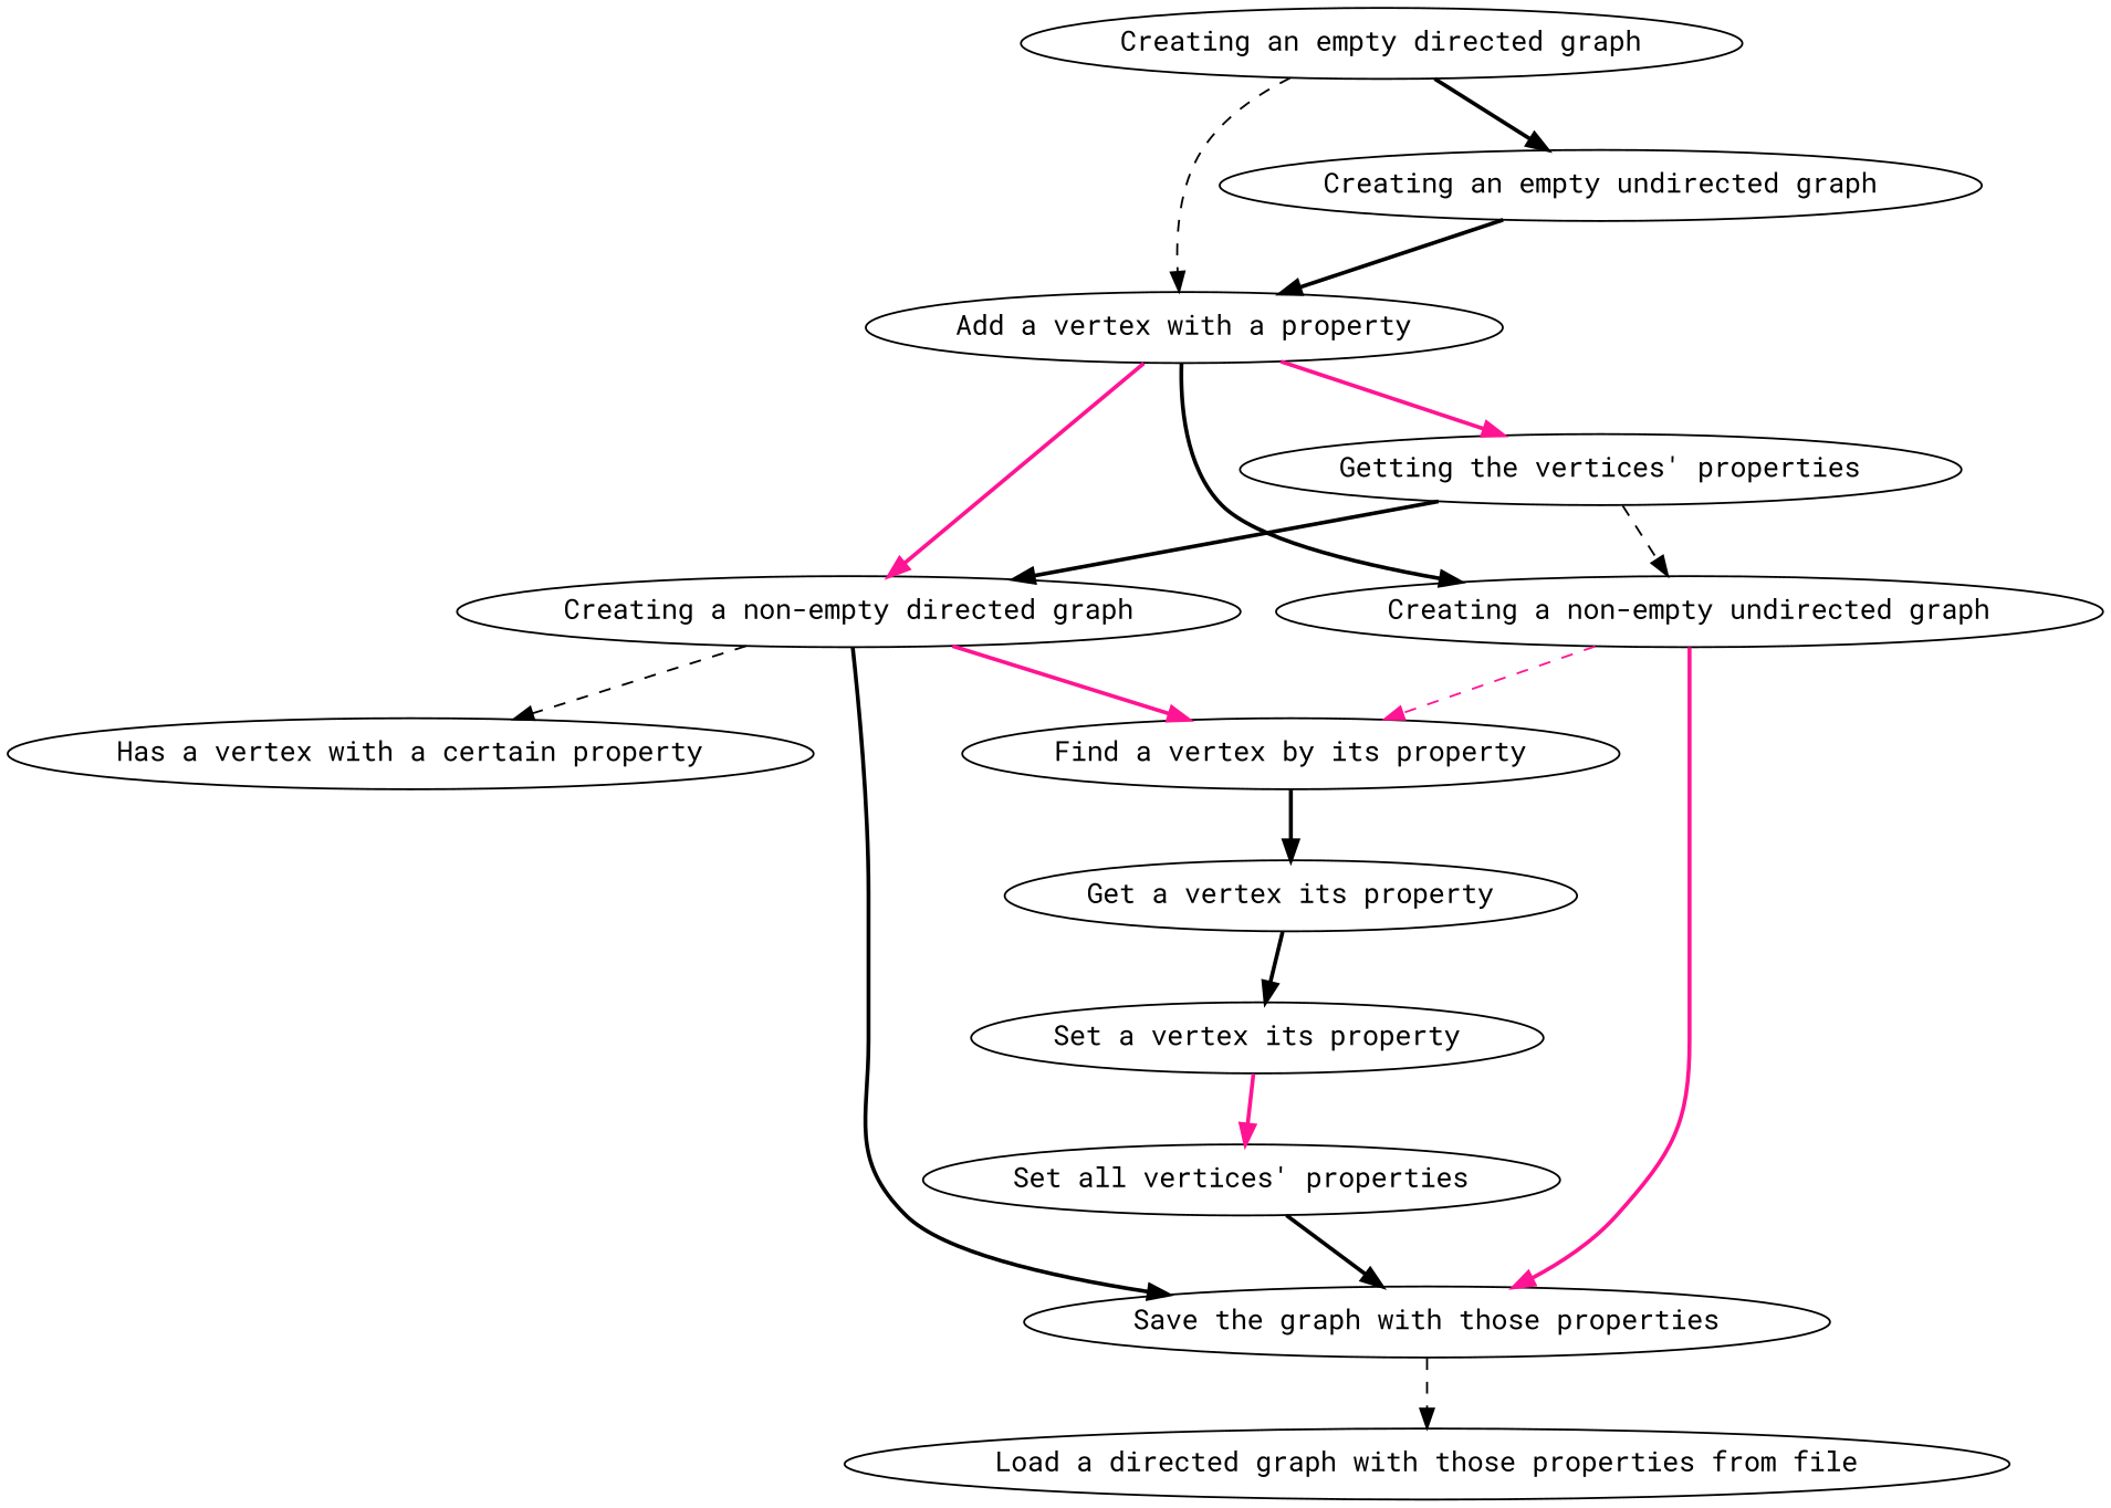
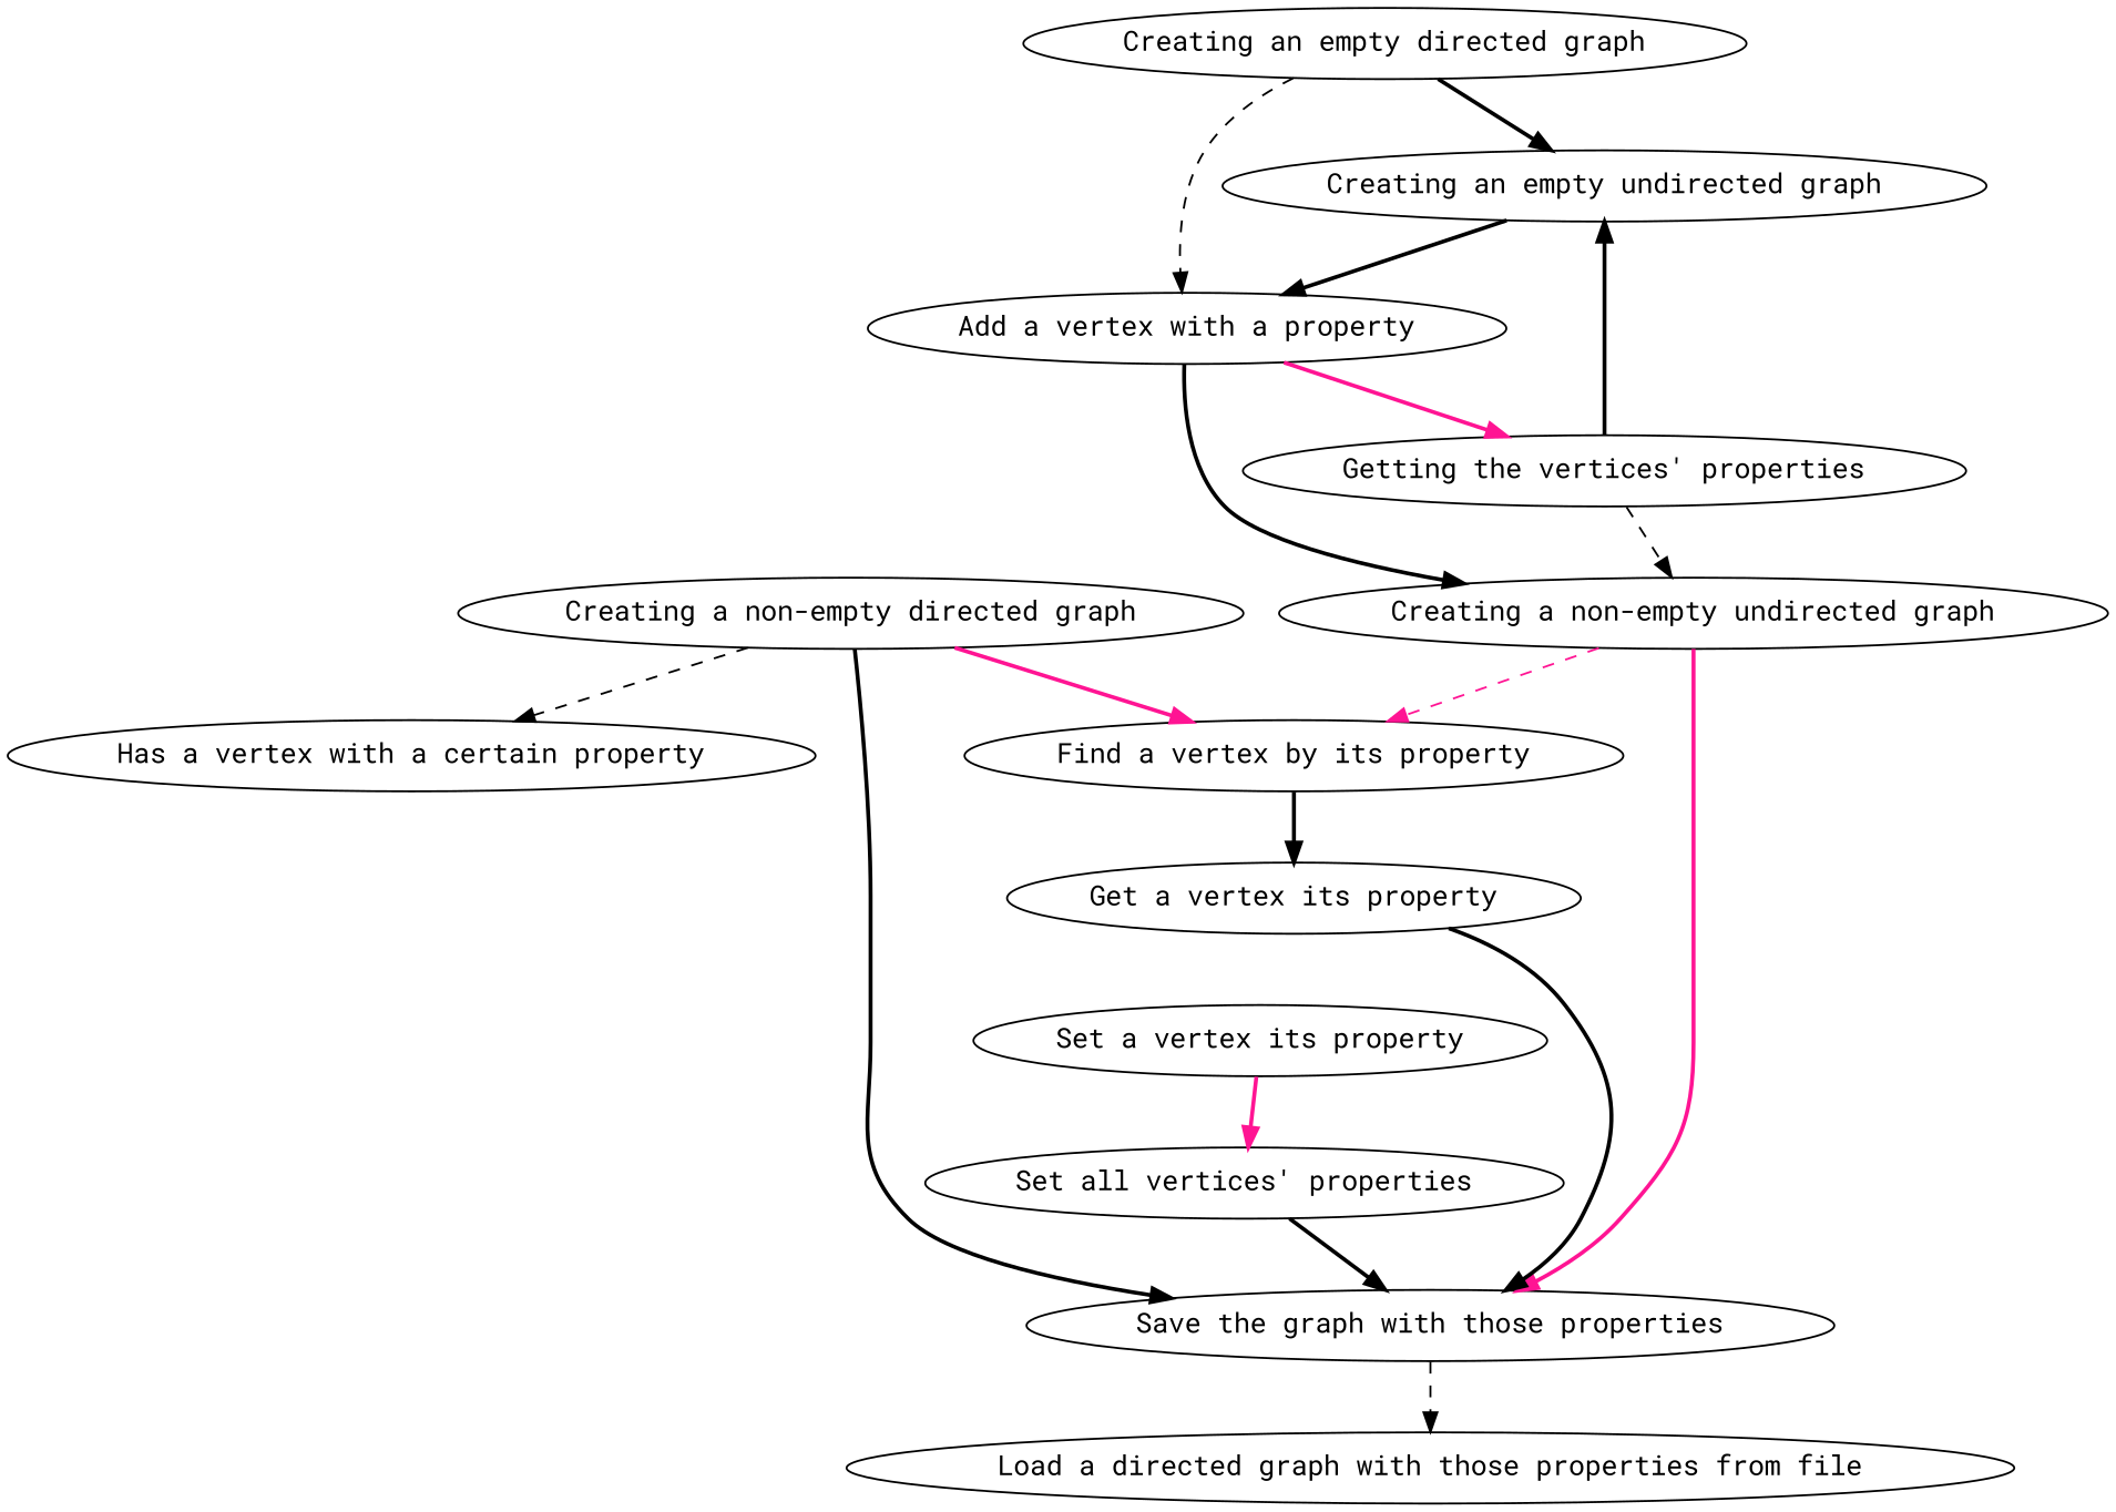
  digraph {
    fontname="Roboto Mono"
    node [fontname="Roboto Mono"]
    edge [color=black fontname="Roboto Mono" style=bold]
    n1 [label="Creating an empty directed graph"]
    n2 [label="Creating an empty undirected graph"]
    n3 [label="Add a vertex with a property"]
    n4 [label="Getting the vertices' properties"]
    n5 [label="Creating a non-empty directed graph"]
    n6 [label="Creating a non-empty undirected graph"]
    n7 [label="Has a vertex with a certain property"]
    n8 [label="Find a vertex by its property"]
    n9 [label="Save the graph with those properties"]
    n10 [label="Get a vertex its property"]
    n11 [label="Load a directed graph with those properties from file"]
    n12 [label="Set a vertex its property"]
    n13 [label="Set all vertices' properties"]
    n1 -> n2
    n1 -> n3 [style=dashed]
    n2 -> n3
    n3 -> n4 [color=deeppink]
-   n3 -> n5 [color=deeppink]
    n3 -> n6
-   n4 -> n5
+   n4 -> n2
    n4 -> n6 [style=dashed]
    n5 -> n7 [style=dashed]
    n5 -> n8 [color=deeppink]
    n5 -> n9
    n6 -> n8 [color=deeppink style=dashed]
    n6 -> n9 [color=deeppink]
    n8 -> n10
    n9 -> n11 [style=dashed]
-   n10 -> n12
+   n10 -> n9
    n12 -> n13 [color=deeppink]
    n13 -> n9
  }
